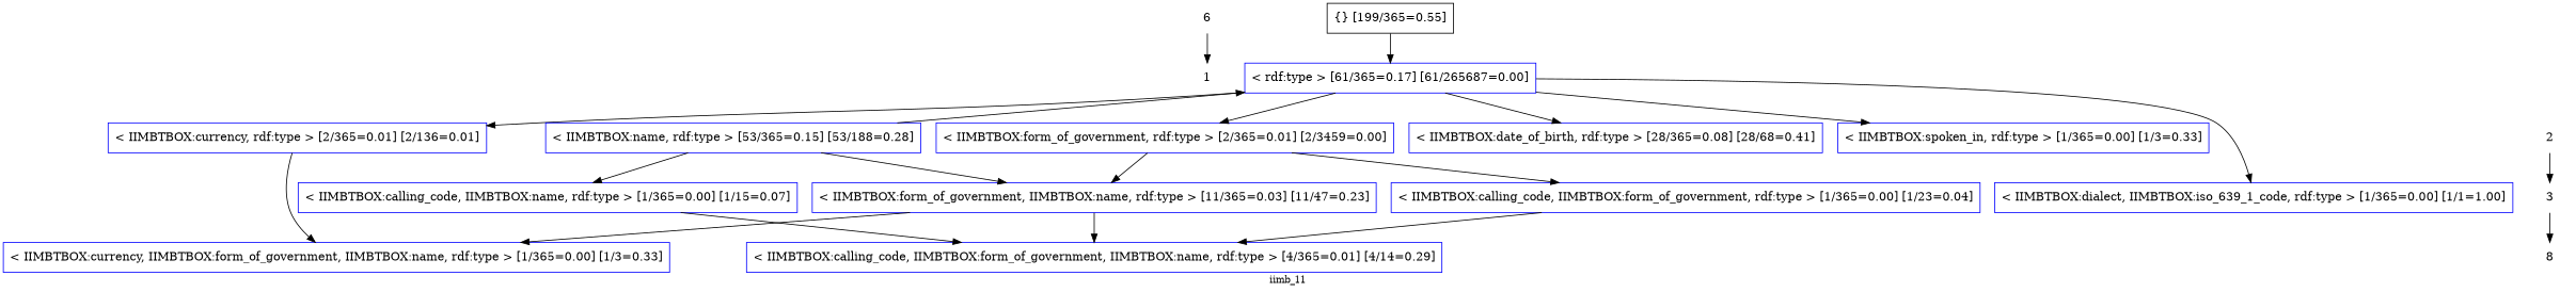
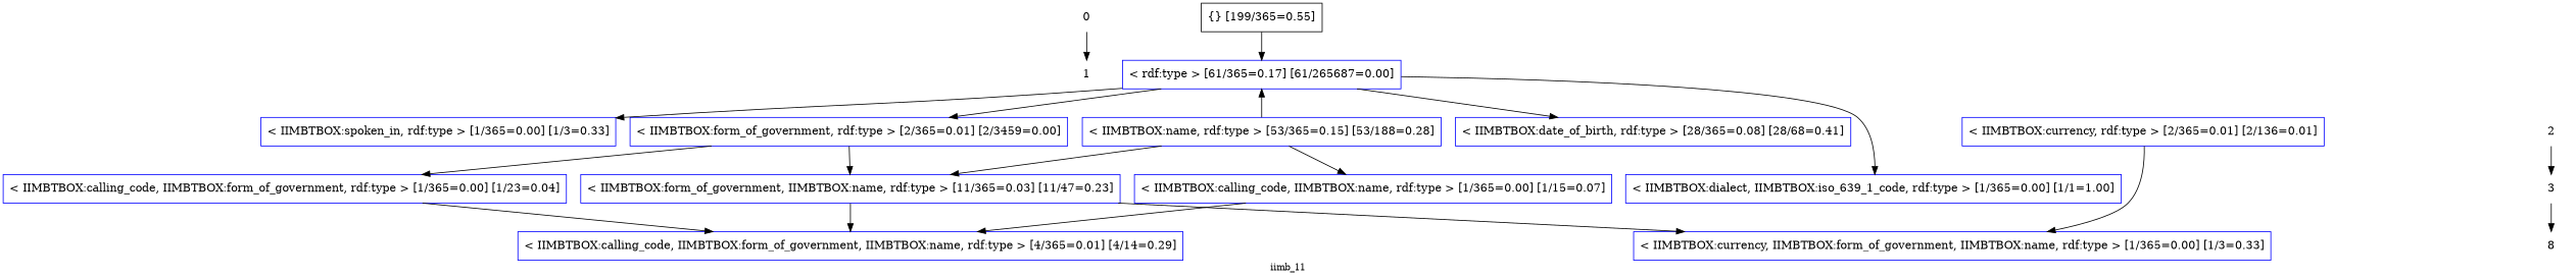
  digraph {
    fontsize=11.0
    label=iimb_11
    node [shape=rectangle color=blue style=solid]
    edge [color=black style=solid]
-   n1 [label=6 shape=plaintext color="" style=""]
+   n1 [label=0 shape=plaintext color="" style=""]
    n2 [color=black label="{} [199/365=0.55]"]
    n3 [label=1 shape=plaintext color="" style=""]
    n4 [label="< rdf:type > [61/365=0.17] [61/265687=0.00]"]
    n5 [label=2 shape=plaintext style=""]
    n6 [label="< IIMBTBOX:currency, rdf:type > [2/365=0.01] [2/136=0.01]"]
    n7 [label="< IIMBTBOX:date_of_birth, rdf:type > [28/365=0.08] [28/68=0.41]"]
    n8 [label="< IIMBTBOX:form_of_government, rdf:type > [2/365=0.01] [2/3459=0.00]"]
    n9 [label="< IIMBTBOX:name, rdf:type > [53/365=0.15] [53/188=0.28]"]
    n10 [label="< IIMBTBOX:spoken_in, rdf:type > [1/365=0.00] [1/3=0.33]"]
    n11 [label=3 shape=plaintext color="" style=""]
    n12 [label="< IIMBTBOX:calling_code, IIMBTBOX:form_of_government, rdf:type > [1/365=0.00] [1/23=0.04]"]
    n13 [label="< IIMBTBOX:calling_code, IIMBTBOX:name, rdf:type > [1/365=0.00] [1/15=0.07]"]
    n14 [label="< IIMBTBOX:dialect, IIMBTBOX:iso_639_1_code, rdf:type > [1/365=0.00] [1/1=1.00]"]
    n15 [label="< IIMBTBOX:form_of_government, IIMBTBOX:name, rdf:type > [11/365=0.03] [11/47=0.23]"]
    n16 [label=8 shape=plaintext color="" style=""]
    n17 [label="< IIMBTBOX:calling_code, IIMBTBOX:form_of_government, IIMBTBOX:name, rdf:type > [4/365=0.01] [4/14=0.29]"]
    n18 [label="< IIMBTBOX:currency, IIMBTBOX:form_of_government, IIMBTBOX:name, rdf:type > [1/365=0.00] [1/3=0.33]"]
    subgraph sub_1 {
      rank=same
      n1
      n2
    }
    subgraph sub_2 {
      rank=same
      n3
      n4
    }
    subgraph sub_3 {
      rank=same
      n5
      n6
      n7
      n8
      n9
      n10
    }
    subgraph sub_4 {
      rank=same
      n11
      n12
      n13
      n14
      n15
    }
    subgraph sub_5 {
      rank=same
      n16
      n17
      n18
    }
    n1 -> n3 [color="" style=""]
    n2 -> n4
-   n4 -> n6
    n4 -> n7
    n4 -> n8
    n4 -> n10
    n4 -> n14
    n5 -> n11 [color="" style=""]
    n6 -> n18
    n8 -> n12
    n8 -> n15
    n9 -> n4
    n9 -> n13
    n9 -> n15
    n11 -> n16 [color="" style=""]
    n12 -> n17
    n13 -> n17
    n15 -> n17
    n15 -> n18
  }
